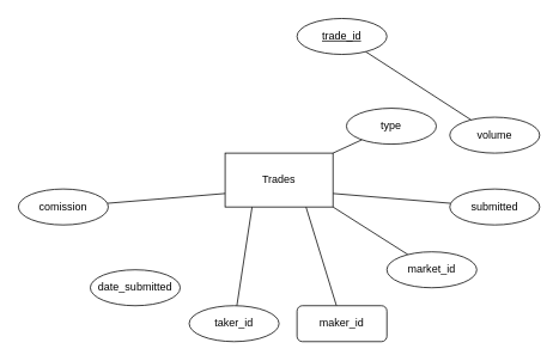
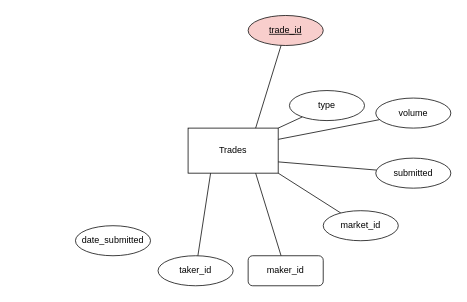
  <mxCell id="0" />
  <mxCell id="1" parent="0" />
  <mxCell id="2" style="edgeStyle=none;rounded=0;orthogonalLoop=1;jettySize=auto;html=1;exitX=1;exitY=0;exitDx=0;exitDy=0;strokeColor=default;align=center;verticalAlign=middle;fontFamily=Helvetica;fontSize=11;fontColor=default;labelBackgroundColor=default;endArrow=none;endFill=0;" edge="1" parent="1" source="8" target="11"><mxGeometry relative="1" as="geometry" /></mxCell>
+ <mxCell id="3" style="edgeStyle=none;rounded=0;orthogonalLoop=1;jettySize=auto;html=1;exitX=1;exitY=0.25;exitDx=0;exitDy=0;strokeColor=default;align=center;verticalAlign=middle;fontFamily=Helvetica;fontSize=11;fontColor=default;labelBackgroundColor=default;endArrow=none;endFill=0;" edge="1" parent="1" source="8" target="12"><mxGeometry relative="1" as="geometry" /></mxCell>
  <mxCell id="4" style="edgeStyle=none;rounded=0;orthogonalLoop=1;jettySize=auto;html=1;exitX=1;exitY=0.75;exitDx=0;exitDy=0;strokeColor=default;align=center;verticalAlign=middle;fontFamily=Helvetica;fontSize=11;fontColor=default;labelBackgroundColor=default;endArrow=none;endFill=0;" edge="1" parent="1" source="8" target="13"><mxGeometry relative="1" as="geometry" /></mxCell>
  <mxCell id="5" style="edgeStyle=none;rounded=0;orthogonalLoop=1;jettySize=auto;html=1;exitX=1;exitY=1;exitDx=0;exitDy=0;strokeColor=default;align=center;verticalAlign=middle;fontFamily=Helvetica;fontSize=11;fontColor=default;labelBackgroundColor=default;endArrow=none;endFill=0;" edge="1" parent="1" source="8" target="14"><mxGeometry relative="1" as="geometry" /></mxCell>
  <mxCell id="6" style="edgeStyle=none;rounded=0;orthogonalLoop=1;jettySize=auto;html=1;exitX=0.75;exitY=1;exitDx=0;exitDy=0;strokeColor=default;align=center;verticalAlign=middle;fontFamily=Helvetica;fontSize=11;fontColor=default;labelBackgroundColor=default;endArrow=none;endFill=0;" edge="1" parent="1" source="8" target="15"><mxGeometry relative="1" as="geometry" /></mxCell>
  <mxCell id="7" style="edgeStyle=none;rounded=0;orthogonalLoop=1;jettySize=auto;html=1;exitX=0.25;exitY=1;exitDx=0;exitDy=0;strokeColor=default;align=center;verticalAlign=middle;fontFamily=Helvetica;fontSize=11;fontColor=default;labelBackgroundColor=default;endArrow=none;endFill=0;" edge="1" parent="1" source="8" target="16"><mxGeometry relative="1" as="geometry" /></mxCell>
  <mxCell id="8" value="Trades" style="rounded=0;whiteSpace=wrap;html=1;" vertex="1" parent="1"><mxGeometry x="250" y="170" width="120" height="60" as="geometry" /></mxCell>
- <mxCell id="9" style="rounded=0;orthogonalLoop=1;jettySize=auto;html=1;endArrow=none;endFill=0;" edge="1" parent="1" source="10" target="12"><mxGeometry relative="1" as="geometry" /></mxCell>
- <mxCell id="10" value="trade_id" style="ellipse;whiteSpace=wrap;html=1;align=center;fontStyle=4" vertex="1" parent="1"><mxGeometry x="330" y="20" width="100" height="40" as="geometry" /></mxCell>
+ <mxCell id="9" style="rounded=0;orthogonalLoop=1;jettySize=auto;html=1;entryX=0.75;entryY=0;entryDx=0;entryDy=0;endArrow=none;endFill=0;" edge="1" parent="1" source="10" target="8"><mxGeometry relative="1" as="geometry" /></mxCell>
+ <mxCell id="10" value="trade_id" style="ellipse;whiteSpace=wrap;html=1;align=center;fontStyle=4;fillColor=#f8cecc;" vertex="1" parent="1"><mxGeometry x="330" y="20" width="100" height="40" as="geometry" /></mxCell>
  <mxCell id="11" value="type" style="ellipse;whiteSpace=wrap;html=1;align=center;" vertex="1" parent="1"><mxGeometry x="385" y="120" width="100" height="40" as="geometry" /></mxCell>
  <mxCell id="12" value="volume" style="ellipse;whiteSpace=wrap;html=1;align=center;" vertex="1" parent="1"><mxGeometry x="500" y="130" width="100" height="40" as="geometry" /></mxCell>
  <mxCell id="13" value="submitted" style="ellipse;whiteSpace=wrap;html=1;align=center;" vertex="1" parent="1"><mxGeometry x="500" y="210" width="100" height="40" as="geometry" /></mxCell>
  <mxCell id="14" value="market_id" style="ellipse;whiteSpace=wrap;html=1;align=center;" vertex="1" parent="1"><mxGeometry x="430" y="280" width="100" height="40" as="geometry" /></mxCell>
  <mxCell id="15" value="maker_id" style="whiteSpace=wrap;html=1;align=center;rounded=1;" vertex="1" parent="1"><mxGeometry x="330" y="340" width="100" height="40" as="geometry" /></mxCell>
  <mxCell id="16" value="taker_id" style="ellipse;whiteSpace=wrap;html=1;align=center;" vertex="1" parent="1"><mxGeometry x="210" y="340" width="100" height="40" as="geometry" /></mxCell>
  <mxCell id="17" value="date_submitted" style="ellipse;whiteSpace=wrap;html=1;align=center;" vertex="1" parent="1"><mxGeometry x="100" y="300" width="100" height="40" as="geometry" /></mxCell>
- <mxCell id="18" style="edgeStyle=none;rounded=0;orthogonalLoop=1;jettySize=auto;html=1;entryX=0;entryY=0.75;entryDx=0;entryDy=0;strokeColor=default;align=center;verticalAlign=middle;fontFamily=Helvetica;fontSize=11;fontColor=default;labelBackgroundColor=default;endArrow=none;endFill=0;" edge="1" parent="1" source="19" target="8"><mxGeometry relative="1" as="geometry" /></mxCell>
- <mxCell id="19" value="comission" style="ellipse;whiteSpace=wrap;html=1;align=center;" vertex="1" parent="1"><mxGeometry x="20" y="210" width="100" height="40" as="geometry" /></mxCell>
